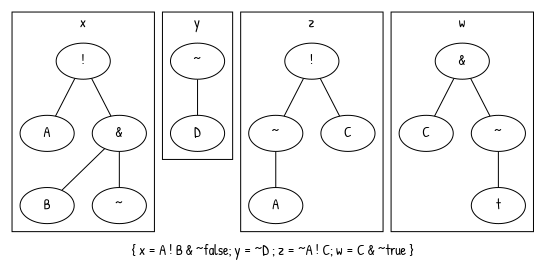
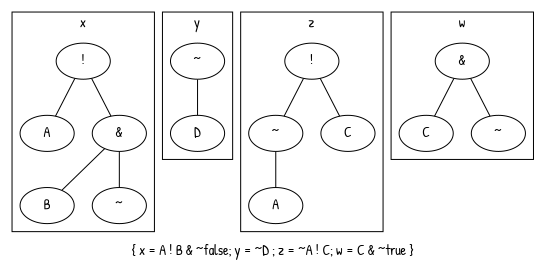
  graph {
    fontname="Patrick Hand"
    label="{ x = A ! B & ~false; y = ~D ; z = ~A ! C; w = C & ~true }"
    node [fontname="Patrick Hand"]
    edge [fontname="Patrick Hand"]
    n1 [label="!"]
    n2 [label=A]
    n3 [label="&"]
    n4 [label=B]
    n5 [label="~"]
    n6 [label="~"]
    n7 [label=D]
    n8 [label="!"]
    n9 [label="~"]
    n10 [label=C]
    n11 [label=A]
    n12 [label="&"]
    n13 [label=C]
    n14 [label="~"]
-   n15 [label=t]
    subgraph cluster_1 {
      label=x
      n1
      n2
      n3
      n4
      n5
    }
    subgraph cluster_2 {
      label=y
      n6
      n7
    }
    subgraph cluster_3 {
      label=z
      n8
      n9
      n10
      n11
    }
    subgraph cluster_4 {
      label=w
      n12
      n13
      n14
-     n15
    }
    n1 -- n2
    n1 -- n3
    n3 -- n4
    n3 -- n5
    n6 -- n7
    n8 -- n9
    n8 -- n10
    n9 -- n11
    n12 -- n13
    n12 -- n14
-   n14 -- n15
  }
